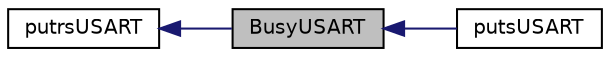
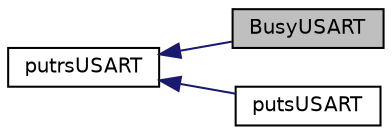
  digraph {
    rankdir=LR
    node [color=black fillcolor=white fontname=Helvetica fontsize=10 shape=record style=filled]
    edge [color=midnightblue dir=back fontname=Helvetica fontsize=10 labelfontname=Helvetica labelfontsize=10 style=solid]
    n1 [fillcolor=grey75 fontcolor=black height=0.2 label=BusyUSART width=0.4]
    n2 [height=0.2 label=putsUSART width=0.4]
    n3 [height=0.2 label=putrsUSART width=0.4]
-   n1 -> n2
+   n3 -> n2
    n3 -> n1
  }
